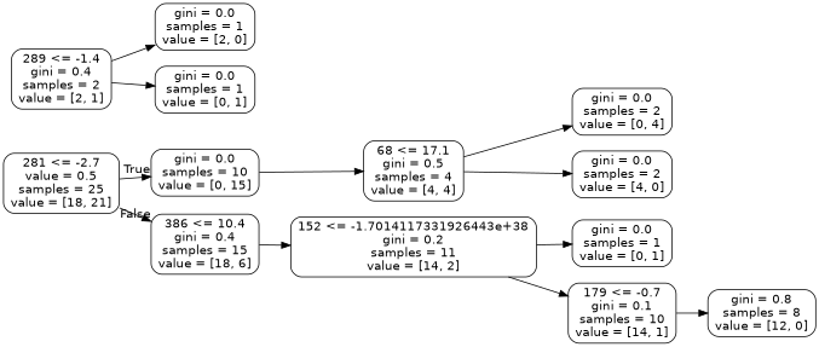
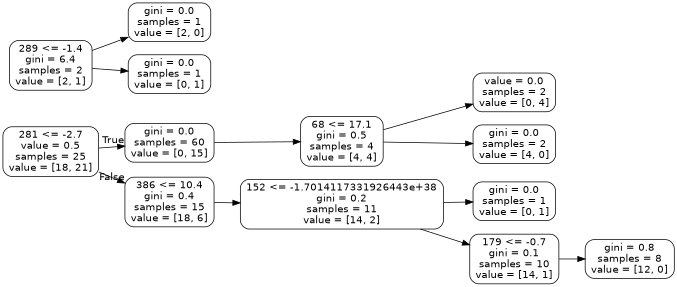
  digraph {
    rankdir=LR
    node [color=black fontname=helvetica shape=box style=rounded]
    edge [fontname=helvetica]
    n1 [label="281 <= -2.7\nvalue = 0.5\nsamples = 25\nvalue = [18, 21]"]
-   n2 [label="gini = 0.0\nsamples = 10\nvalue = [0, 15]"]
+   n2 [label="gini = 0.0\nsamples = 60\nvalue = [0, 15]"]
    n3 [label="386 <= 10.4\ngini = 0.4\nsamples = 15\nvalue = [18, 6]"]
    n4 [label="68 <= 17.1\ngini = 0.5\nsamples = 4\nvalue = [4, 4]"]
    n5 [label="152 <= -1.7014117331926443e+38\ngini = 0.2\nsamples = 11\nvalue = [14, 2]"]
    n6 [label="gini = 0.0\nsamples = 1\nvalue = [0, 1]"]
    n7 [label="179 <= -0.7\ngini = 0.1\nsamples = 10\nvalue = [14, 1]"]
-   n8 [label="gini = 0.0\nsamples = 2\nvalue = [0, 4]"]
+   n8 [label="value = 0.0\nsamples = 2\nvalue = [0, 4]"]
    n9 [label="gini = 0.0\nsamples = 2\nvalue = [4, 0]"]
    n10 [label="gini = 0.8\nsamples = 8\nvalue = [12, 0]"]
-   n11 [label="289 <= -1.4\ngini = 0.4\nsamples = 2\nvalue = [2, 1]"]
+   n11 [label="289 <= -1.4\ngini = 6.4\nsamples = 2\nvalue = [2, 1]"]
    n12 [label="gini = 0.0\nsamples = 1\nvalue = [2, 0]"]
    n13 [label="gini = 0.0\nsamples = 1\nvalue = [0, 1]"]
    n1 -> n2 [headlabel=True labelangle=45 labeldistance=2.5]
    n1 -> n3 [headlabel=False labelangle=-45 labeldistance=2.5]
    n2 -> n4
    n3 -> n5
    n4 -> n8
    n4 -> n9
    n5 -> n6
    n5 -> n7
    n7 -> n10
    n11 -> n12
    n11 -> n13
  }
